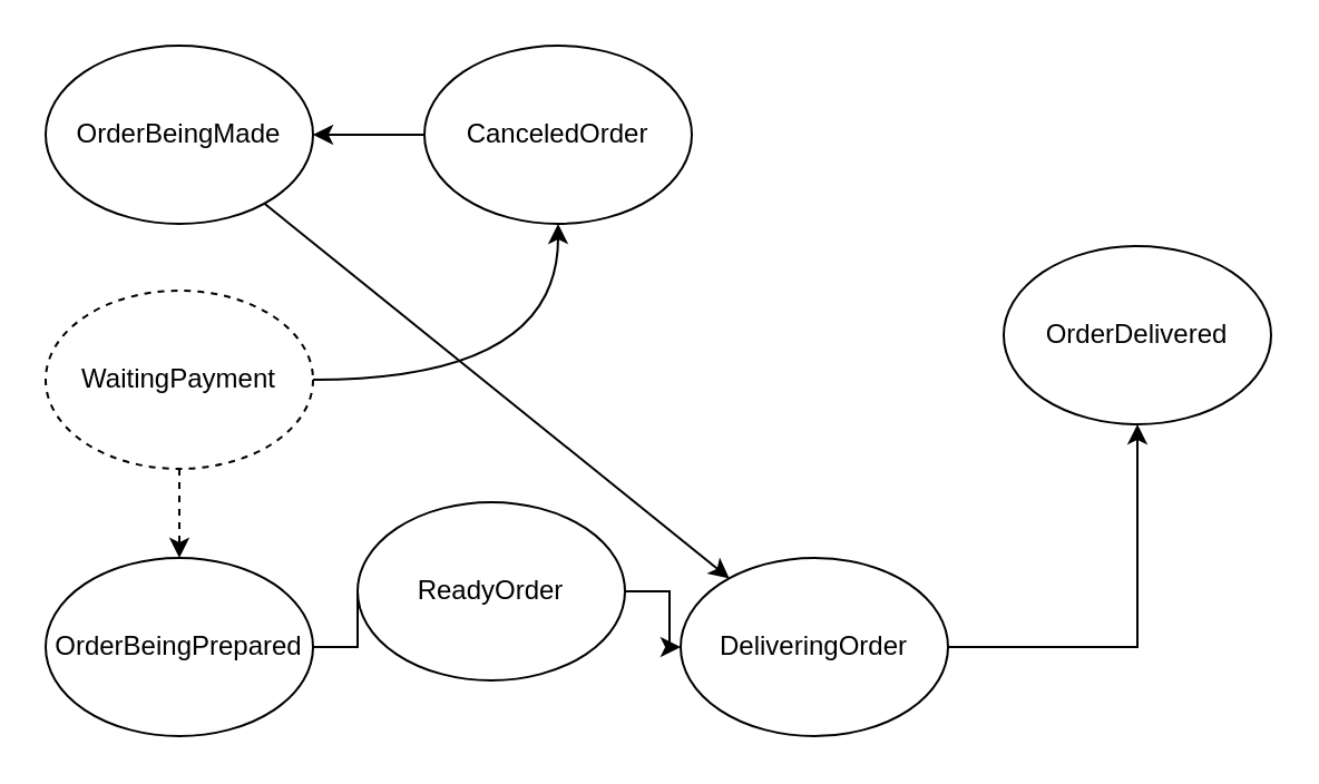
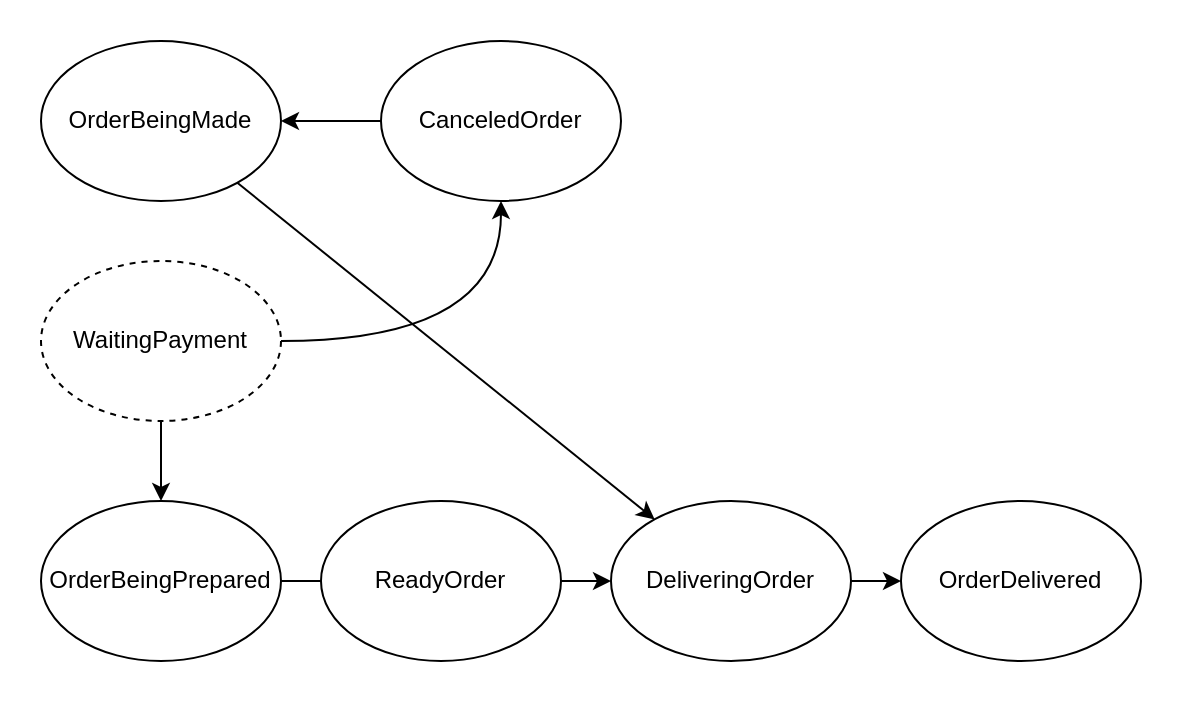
  <mxCell id="0" />
  <mxCell id="1" parent="0" />
  <mxCell id="2" style="edgeStyle=orthogonalEdgeStyle;rounded=0;orthogonalLoop=1;jettySize=auto;html=1;curved=1;startArrow=classic;startFill=1;endArrow=none;endFill=0;" parent="1" source="3" target="15" edge="1"><mxGeometry relative="1" as="geometry" /></mxCell>
  <mxCell id="3" value="OrderBeingMade" style="ellipse;whiteSpace=wrap;html=1;" parent="1" vertex="1"><mxGeometry x="20" y="20" width="120" height="80" as="geometry" /></mxCell>
- <mxCell id="4" value="" style="edgeStyle=orthogonalEdgeStyle;rounded=0;orthogonalLoop=1;jettySize=auto;html=1;dashed=1;" parent="1" source="6" target="8" edge="1"><mxGeometry relative="1" as="geometry" /></mxCell>
+ <mxCell id="4" value="" style="edgeStyle=orthogonalEdgeStyle;rounded=0;orthogonalLoop=1;jettySize=auto;html=1;" parent="1" source="6" target="8" edge="1"><mxGeometry relative="1" as="geometry" /></mxCell>
  <mxCell id="5" style="edgeStyle=orthogonalEdgeStyle;rounded=0;orthogonalLoop=1;jettySize=auto;html=1;curved=1;" edge="1" parent="1" source="6" target="15"><mxGeometry relative="1" as="geometry" /></mxCell>
  <mxCell id="6" value="WaitingPayment" style="ellipse;whiteSpace=wrap;html=1;dashed=1;" parent="1" vertex="1"><mxGeometry x="20" y="130" width="120" height="80" as="geometry" /></mxCell>
  <mxCell id="7" value="" style="edgeStyle=orthogonalEdgeStyle;rounded=0;orthogonalLoop=1;jettySize=auto;html=1;endArrow=none;" parent="1" source="8" target="10" edge="1"><mxGeometry relative="1" as="geometry" /></mxCell>
  <mxCell id="8" value="OrderBeingPrepared" style="ellipse;whiteSpace=wrap;html=1;" parent="1" vertex="1"><mxGeometry x="20" y="250" width="120" height="80" as="geometry" /></mxCell>
  <mxCell id="9" value="" style="edgeStyle=orthogonalEdgeStyle;rounded=0;orthogonalLoop=1;jettySize=auto;html=1;" parent="1" source="10" target="12" edge="1"><mxGeometry relative="1" as="geometry" /></mxCell>
- <mxCell id="10" value="ReadyOrder" style="ellipse;whiteSpace=wrap;html=1;" parent="1" vertex="1"><mxGeometry x="160" y="225" width="120" height="80" as="geometry" /></mxCell>
+ <mxCell id="10" value="ReadyOrder" style="ellipse;whiteSpace=wrap;html=1;" parent="1" vertex="1"><mxGeometry x="160" y="250" width="120" height="80" as="geometry" /></mxCell>
  <mxCell id="11" value="" style="edgeStyle=orthogonalEdgeStyle;rounded=0;orthogonalLoop=1;jettySize=auto;html=1;" parent="1" source="12" target="13" edge="1"><mxGeometry relative="1" as="geometry" /></mxCell>
  <mxCell id="12" value="DeliveringOrder" style="ellipse;whiteSpace=wrap;html=1;" parent="1" vertex="1"><mxGeometry x="305" y="250" width="120" height="80" as="geometry" /></mxCell>
- <mxCell id="13" value="OrderDelivered" style="ellipse;whiteSpace=wrap;html=1;" parent="1" vertex="1"><mxGeometry x="450" y="110" width="120" height="80" as="geometry" /></mxCell>
+ <mxCell id="13" value="OrderDelivered" style="ellipse;whiteSpace=wrap;html=1;" parent="1" vertex="1"><mxGeometry x="450" y="250" width="120" height="80" as="geometry" /></mxCell>
  <mxCell id="14" value="" style="endArrow=classic;html=1;rounded=0;" parent="1" source="3" target="12" edge="1"><mxGeometry width="50" height="50" relative="1" as="geometry"><mxPoint x="280" y="130" as="sourcePoint" /><mxPoint x="330" y="80" as="targetPoint" /></mxGeometry></mxCell>
  <mxCell id="15" value="CanceledOrder" style="ellipse;whiteSpace=wrap;html=1;" parent="1" vertex="1"><mxGeometry x="190" y="20" width="120" height="80" as="geometry" /></mxCell>
